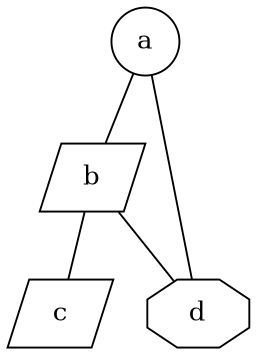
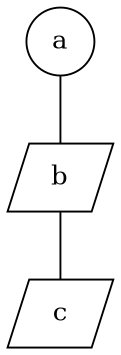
  graph {
    node [shape=parallelogram]
    a [shape=circle]
    b
    c
-   d [shape=octagon]
    a -- b
    b -- c
-   b -- d
-   d -- a
  }
